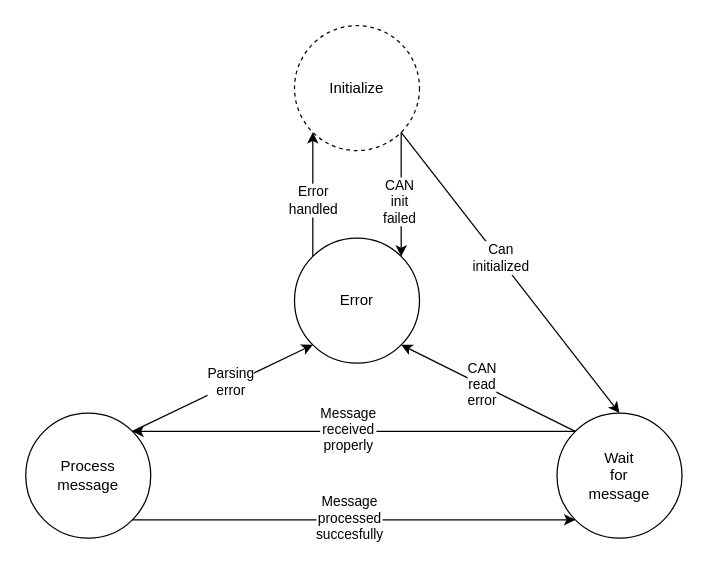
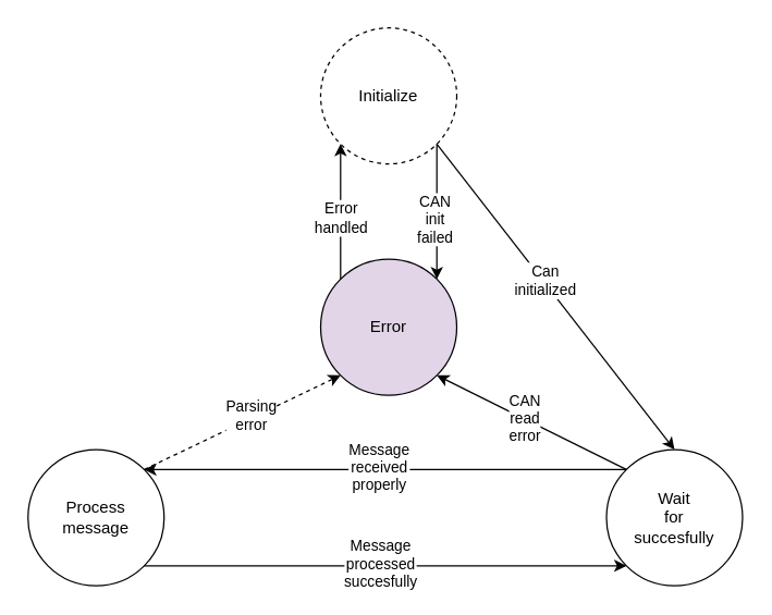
  <mxCell id="0" />
  <mxCell id="1" parent="0" />
  <mxCell id="2" value="Initialize" style="ellipse;whiteSpace=wrap;html=1;aspect=fixed;dashed=1;" vertex="1" parent="1"><mxGeometry x="235" y="20" width="100" height="100" as="geometry" /></mxCell>
  <mxCell id="3" style="edgeStyle=orthogonalEdgeStyle;rounded=0;orthogonalLoop=1;jettySize=auto;html=1;exitX=0;exitY=0;exitDx=0;exitDy=0;entryX=1;entryY=0;entryDx=0;entryDy=0;" edge="1" parent="1" source="5" target="8"><mxGeometry relative="1" as="geometry" /></mxCell>
  <mxCell id="4" value="Message&lt;div&gt;received&lt;div&gt;properly&lt;/div&gt;&lt;/div&gt;" style="edgeLabel;html=1;align=center;verticalAlign=middle;resizable=0;points=[];" vertex="1" connectable="0" parent="3"><mxGeometry x="0.086" y="-2" relative="1" as="geometry"><mxPoint x="10" as="offset" /></mxGeometry></mxCell>
- <mxCell id="5" value="Wait&lt;div&gt;for&lt;/div&gt;&lt;div&gt;message&lt;/div&gt;" style="ellipse;whiteSpace=wrap;html=1;aspect=fixed;" vertex="1" parent="1"><mxGeometry x="445" y="330" width="100" height="100" as="geometry" /></mxCell>
+ <mxCell id="5" value="Wait&lt;div&gt;for&lt;/div&gt;&lt;div&gt;succesfully&lt;/div&gt;" style="ellipse;whiteSpace=wrap;html=1;aspect=fixed;" vertex="1" parent="1"><mxGeometry x="445" y="330" width="100" height="100" as="geometry" /></mxCell>
  <mxCell id="6" style="edgeStyle=orthogonalEdgeStyle;rounded=0;orthogonalLoop=1;jettySize=auto;html=1;exitX=1;exitY=1;exitDx=0;exitDy=0;entryX=0;entryY=1;entryDx=0;entryDy=0;" edge="1" parent="1" source="8" target="5"><mxGeometry relative="1" as="geometry" /></mxCell>
  <mxCell id="7" value="Message&lt;div&gt;processed&lt;div&gt;succesfully&lt;/div&gt;&lt;/div&gt;" style="edgeLabel;html=1;align=center;verticalAlign=middle;resizable=0;points=[];" vertex="1" connectable="0" parent="6"><mxGeometry x="-0.025" y="2" relative="1" as="geometry"><mxPoint as="offset" /></mxGeometry></mxCell>
  <mxCell id="8" value="Process&lt;div&gt;message&lt;/div&gt;" style="ellipse;whiteSpace=wrap;html=1;aspect=fixed;" vertex="1" parent="1"><mxGeometry x="20" y="330" width="100" height="100" as="geometry" /></mxCell>
- <mxCell id="9" value="Error" style="ellipse;whiteSpace=wrap;html=1;aspect=fixed;" vertex="1" parent="1"><mxGeometry x="235" y="190" width="100" height="100" as="geometry" /></mxCell>
+ <mxCell id="9" value="Error" style="ellipse;whiteSpace=wrap;html=1;aspect=fixed;fillColor=#e1d5e7;" vertex="1" parent="1"><mxGeometry x="235" y="190" width="100" height="100" as="geometry" /></mxCell>
  <mxCell id="10" value="" style="endArrow=classic;html=1;rounded=0;exitX=1;exitY=1;exitDx=0;exitDy=0;entryX=0.5;entryY=0;entryDx=0;entryDy=0;" edge="1" parent="1" source="2" target="5"><mxGeometry width="50" height="50" relative="1" as="geometry"><mxPoint x="445" y="220" as="sourcePoint" /><mxPoint x="495" y="170" as="targetPoint" /></mxGeometry></mxCell>
  <mxCell id="11" value="Can&lt;div&gt;initialized&lt;/div&gt;" style="edgeLabel;html=1;align=center;verticalAlign=middle;resizable=0;points=[];" vertex="1" connectable="0" parent="10"><mxGeometry x="-0.103" y="1" relative="1" as="geometry"><mxPoint as="offset" /></mxGeometry></mxCell>
- <mxCell id="12" value="" style="endArrow=classic;html=1;rounded=0;exitX=1;exitY=0;exitDx=0;exitDy=0;entryX=0;entryY=1;entryDx=0;entryDy=0;" edge="1" parent="1" source="8" target="9"><mxGeometry width="50" height="50" relative="1" as="geometry"><mxPoint x="125" y="310" as="sourcePoint" /><mxPoint x="175" y="260" as="targetPoint" /></mxGeometry></mxCell>
+ <mxCell id="12" value="" style="endArrow=classic;html=1;rounded=0;exitX=1;exitY=0;exitDx=0;exitDy=0;entryX=0;entryY=1;entryDx=0;entryDy=0;dashed=1;" edge="1" parent="1" source="8" target="9"><mxGeometry width="50" height="50" relative="1" as="geometry"><mxPoint x="125" y="310" as="sourcePoint" /><mxPoint x="175" y="260" as="targetPoint" /></mxGeometry></mxCell>
  <mxCell id="13" value="Parsing&lt;div&gt;error&lt;/div&gt;" style="edgeLabel;html=1;align=center;verticalAlign=middle;resizable=0;points=[];" vertex="1" connectable="0" parent="12"><mxGeometry x="0.101" y="2" relative="1" as="geometry"><mxPoint as="offset" /></mxGeometry></mxCell>
  <mxCell id="14" value="" style="endArrow=classic;html=1;rounded=0;exitX=0;exitY=0;exitDx=0;exitDy=0;entryX=1;entryY=1;entryDx=0;entryDy=0;" edge="1" parent="1" source="5" target="9"><mxGeometry width="50" height="50" relative="1" as="geometry"><mxPoint x="345" y="300" as="sourcePoint" /><mxPoint x="395" y="250" as="targetPoint" /></mxGeometry></mxCell>
  <mxCell id="15" value="CAN&lt;div&gt;read&lt;/div&gt;&lt;div&gt;error&lt;/div&gt;" style="edgeLabel;html=1;align=center;verticalAlign=middle;resizable=0;points=[];" vertex="1" connectable="0" parent="14"><mxGeometry x="0.076" y="-1" relative="1" as="geometry"><mxPoint as="offset" /></mxGeometry></mxCell>
  <mxCell id="16" value="" style="endArrow=classic;html=1;rounded=0;exitX=1;exitY=1;exitDx=0;exitDy=0;entryX=1;entryY=0;entryDx=0;entryDy=0;" edge="1" parent="1" source="2" target="9"><mxGeometry width="50" height="50" relative="1" as="geometry"><mxPoint x="45" y="170" as="sourcePoint" /><mxPoint x="95" y="120" as="targetPoint" /></mxGeometry></mxCell>
  <mxCell id="17" value="CAN&lt;div&gt;init&lt;/div&gt;&lt;div&gt;failed&lt;/div&gt;" style="edgeLabel;html=1;align=center;verticalAlign=middle;resizable=0;points=[];" vertex="1" connectable="0" parent="16"><mxGeometry x="-0.183" y="-2" relative="1" as="geometry"><mxPoint y="14" as="offset" /></mxGeometry></mxCell>
  <mxCell id="18" value="" style="endArrow=classic;html=1;rounded=0;exitX=0;exitY=0;exitDx=0;exitDy=0;entryX=0;entryY=1;entryDx=0;entryDy=0;" edge="1" parent="1" source="9" target="2"><mxGeometry width="50" height="50" relative="1" as="geometry"><mxPoint x="145" y="210" as="sourcePoint" /><mxPoint x="195" y="160" as="targetPoint" /></mxGeometry></mxCell>
  <mxCell id="19" value="Error&lt;div&gt;handled&lt;/div&gt;" style="edgeLabel;html=1;align=center;verticalAlign=middle;resizable=0;points=[];" vertex="1" connectable="0" parent="18"><mxGeometry x="-0.097" relative="1" as="geometry"><mxPoint as="offset" /></mxGeometry></mxCell>
